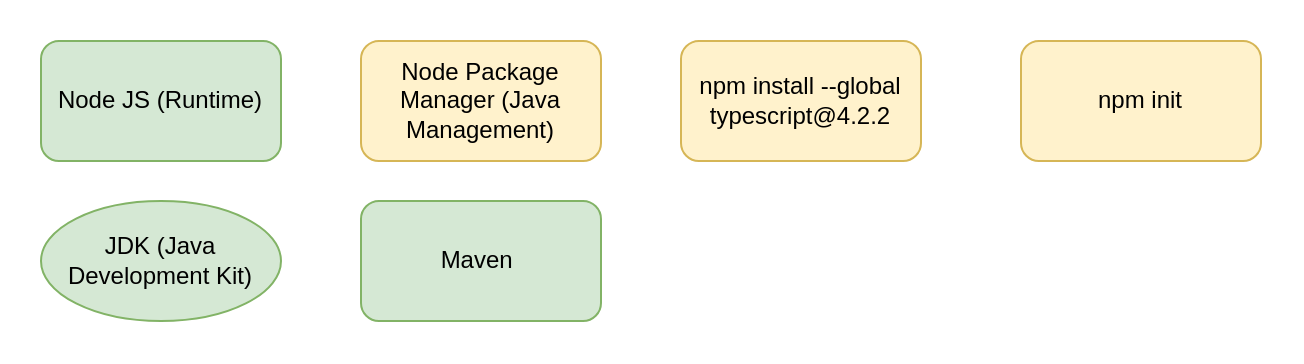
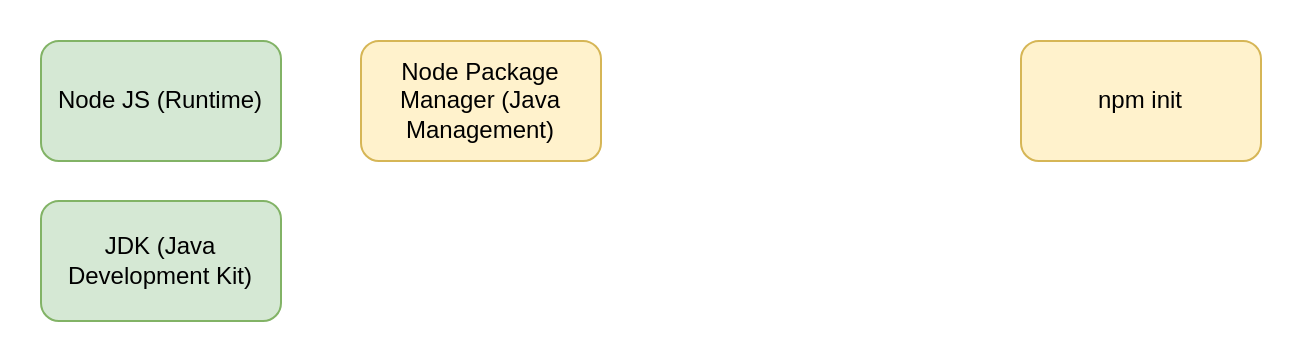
  <mxCell id="0" />
  <mxCell id="1" parent="0" />
  <mxCell id="2" value="Node JS (Runtime)" style="rounded=1;whiteSpace=wrap;html=1;fillColor=#d5e8d4;strokeColor=#82b366;" vertex="1" parent="1"><mxGeometry x="20" y="20" width="120" height="60" as="geometry" /></mxCell>
- <mxCell id="3" value="JDK (Java Development Kit)" style="ellipse;whiteSpace=wrap;html=1;fillColor=#d5e8d4;strokeColor=#82b366;" vertex="1" parent="1"><mxGeometry x="20" y="100" width="120" height="60" as="geometry" /></mxCell>
- <mxCell id="4" value="Maven&amp;nbsp;" style="rounded=1;whiteSpace=wrap;html=1;fillColor=#d5e8d4;strokeColor=#82b366;" vertex="1" parent="1"><mxGeometry x="180" y="100" width="120" height="60" as="geometry" /></mxCell>
+ <mxCell id="3" value="JDK (Java Development Kit)" style="rounded=1;whiteSpace=wrap;html=1;fillColor=#d5e8d4;strokeColor=#82b366;" vertex="1" parent="1"><mxGeometry x="20" y="100" width="120" height="60" as="geometry" /></mxCell>
  <mxCell id="5" value="Node Package Manager (Java Management)" style="rounded=1;whiteSpace=wrap;html=1;fillColor=#fff2cc;strokeColor=#d6b656;" vertex="1" parent="1"><mxGeometry x="180" y="20" width="120" height="60" as="geometry" /></mxCell>
- <mxCell id="6" value="npm install --global typescript@4.2.2" style="rounded=1;whiteSpace=wrap;html=1;fillColor=#fff2cc;strokeColor=#d6b656;" vertex="1" parent="1"><mxGeometry x="340" y="20" width="120" height="60" as="geometry" /></mxCell>
  <mxCell id="7" value="npm init" style="rounded=1;whiteSpace=wrap;html=1;fillColor=#fff2cc;strokeColor=#d6b656;" vertex="1" parent="1"><mxGeometry x="510" y="20" width="120" height="60" as="geometry" /></mxCell>
